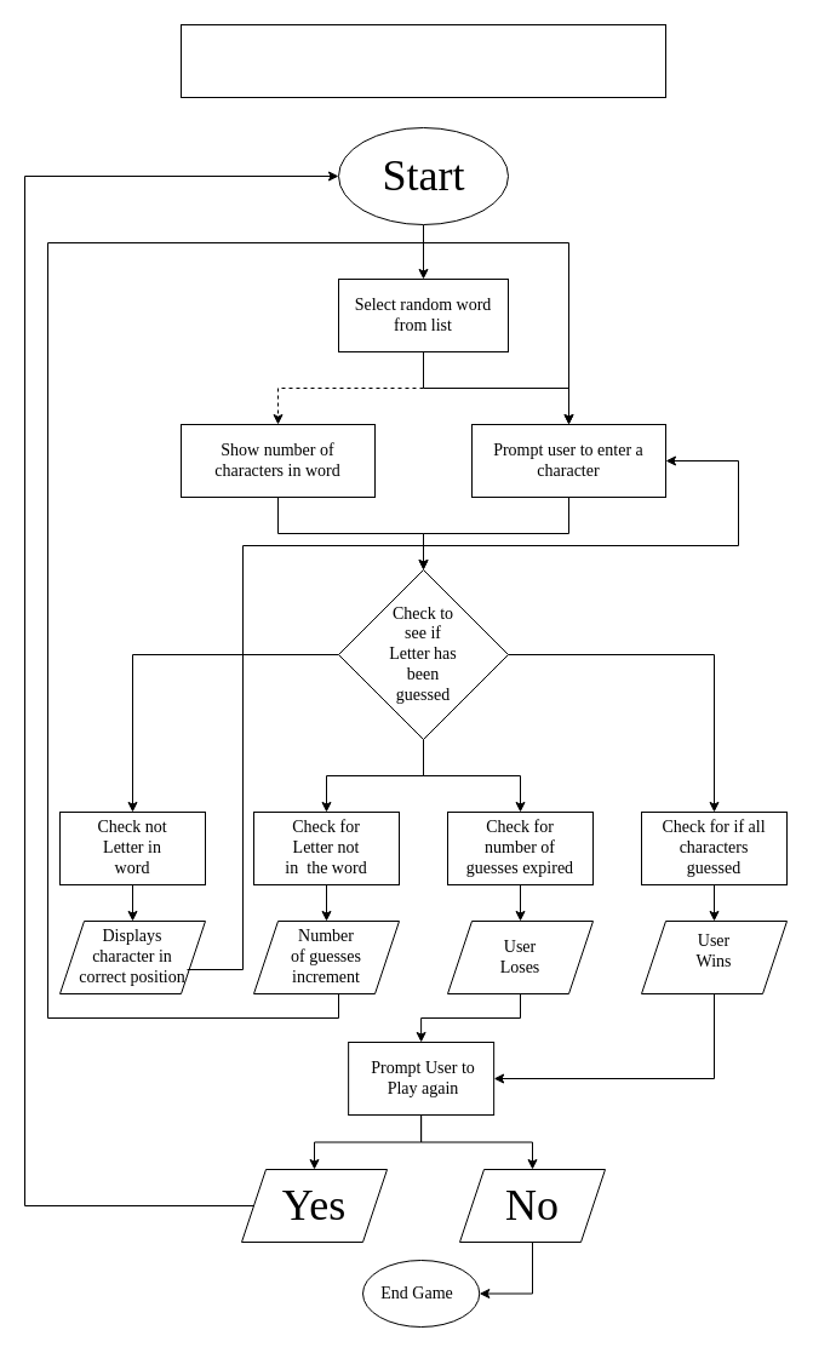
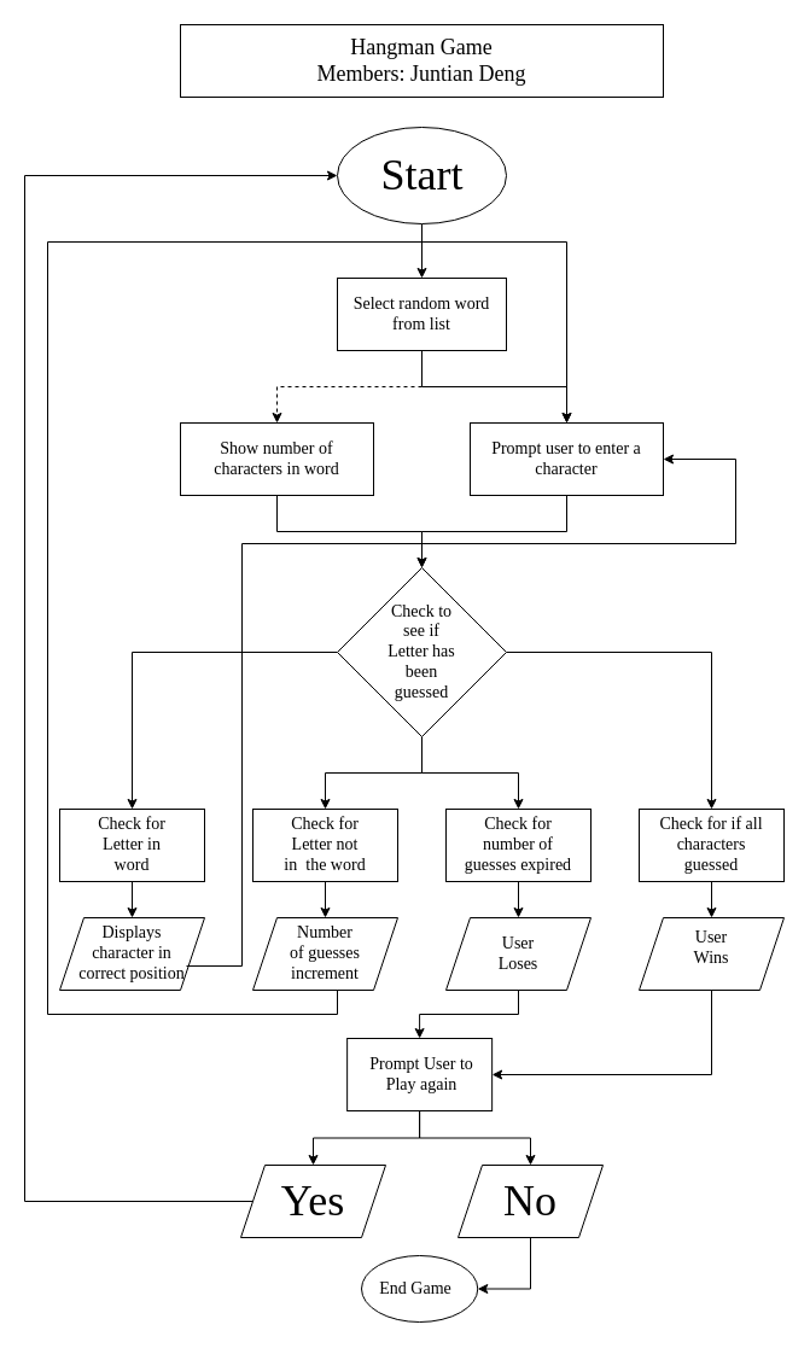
  <mxCell id="0" />
  <mxCell id="1" parent="0" />
  <mxCell id="2" style="edgeStyle=orthogonalEdgeStyle;rounded=0;orthogonalLoop=1;jettySize=auto;html=1;entryX=0.5;entryY=0;entryDx=0;entryDy=0;" edge="1" parent="1" source="3" target="10"><mxGeometry relative="1" as="geometry" /></mxCell>
  <mxCell id="3" value="" style="ellipse;whiteSpace=wrap;html=1;" vertex="1" parent="1"><mxGeometry x="279" y="105" width="140" height="80" as="geometry" /></mxCell>
  <mxCell id="4" value="&lt;font style=&quot;font-size: 36px;&quot; face=&quot;Times New Roman&quot;&gt;Start&lt;/font&gt;" style="text;html=1;strokeColor=none;fillColor=none;align=center;verticalAlign=middle;whiteSpace=wrap;rounded=0;" vertex="1" parent="1"><mxGeometry x="292.75" y="130" width="112.5" height="30" as="geometry" /></mxCell>
  <mxCell id="5" value="" style="rounded=0;whiteSpace=wrap;html=1;" vertex="1" parent="1"><mxGeometry x="149" y="20" width="400" height="60" as="geometry" /></mxCell>
+ <mxCell id="6" value="&lt;font style=&quot;font-size: 18px;&quot; face=&quot;Times New Roman&quot;&gt;Hangman Game&lt;br&gt;Members: Juntian Deng&lt;/font&gt;" style="text;html=1;strokeColor=none;fillColor=none;align=center;verticalAlign=middle;whiteSpace=wrap;rounded=0;" vertex="1" parent="1"><mxGeometry x="149" y="20" width="400" height="60" as="geometry" /></mxCell>
  <mxCell id="7" value="" style="rounded=0;whiteSpace=wrap;html=1;" vertex="1" parent="1"><mxGeometry x="279" y="230" width="140" height="60" as="geometry" /></mxCell>
  <mxCell id="8" style="edgeStyle=orthogonalEdgeStyle;rounded=0;orthogonalLoop=1;jettySize=auto;html=1;entryX=0.5;entryY=0;entryDx=0;entryDy=0;dashed=1;" edge="1" parent="1" source="10" target="13"><mxGeometry relative="1" as="geometry" /></mxCell>
  <mxCell id="9" style="edgeStyle=orthogonalEdgeStyle;rounded=0;orthogonalLoop=1;jettySize=auto;html=1;exitX=0.5;exitY=1;exitDx=0;exitDy=0;entryX=0.5;entryY=0;entryDx=0;entryDy=0;" edge="1" parent="1" source="10" target="15"><mxGeometry relative="1" as="geometry" /></mxCell>
  <mxCell id="10" value="&lt;font style=&quot;font-size: 14px;&quot; face=&quot;Times New Roman&quot;&gt;Select random word from list&lt;/font&gt;" style="text;html=1;strokeColor=none;fillColor=none;align=center;verticalAlign=middle;whiteSpace=wrap;rounded=0;" vertex="1" parent="1"><mxGeometry x="279" y="230" width="140" height="60" as="geometry" /></mxCell>
  <mxCell id="11" value="" style="rounded=0;whiteSpace=wrap;html=1;" vertex="1" parent="1"><mxGeometry x="149" y="350" width="160" height="60" as="geometry" /></mxCell>
  <mxCell id="12" style="edgeStyle=orthogonalEdgeStyle;rounded=0;orthogonalLoop=1;jettySize=auto;html=1;entryX=0.5;entryY=0;entryDx=0;entryDy=0;" edge="1" parent="1" source="13" target="20"><mxGeometry relative="1" as="geometry" /></mxCell>
  <mxCell id="13" value="&lt;font face=&quot;Times New Roman&quot; style=&quot;font-size: 14px;&quot;&gt;Show number of characters in word&lt;/font&gt;" style="text;html=1;strokeColor=none;fillColor=none;align=center;verticalAlign=middle;whiteSpace=wrap;rounded=0;" vertex="1" parent="1"><mxGeometry x="159" y="350" width="140" height="60" as="geometry" /></mxCell>
  <mxCell id="14" style="edgeStyle=orthogonalEdgeStyle;rounded=0;orthogonalLoop=1;jettySize=auto;html=1;entryX=0.5;entryY=0;entryDx=0;entryDy=0;" edge="1" parent="1" source="15" target="20"><mxGeometry relative="1" as="geometry" /></mxCell>
  <mxCell id="15" value="&lt;font style=&quot;font-size: 14px;&quot; face=&quot;Times New Roman&quot;&gt;Prompt user to enter a character&lt;/font&gt;" style="rounded=0;whiteSpace=wrap;html=1;" vertex="1" parent="1"><mxGeometry x="389" y="350" width="160" height="60" as="geometry" /></mxCell>
  <mxCell id="16" style="edgeStyle=orthogonalEdgeStyle;rounded=0;orthogonalLoop=1;jettySize=auto;html=1;entryX=0.5;entryY=0;entryDx=0;entryDy=0;" edge="1" parent="1" source="20" target="23"><mxGeometry relative="1" as="geometry" /></mxCell>
  <mxCell id="17" style="edgeStyle=orthogonalEdgeStyle;rounded=0;orthogonalLoop=1;jettySize=auto;html=1;exitX=0.5;exitY=1;exitDx=0;exitDy=0;entryX=0.5;entryY=0;entryDx=0;entryDy=0;" edge="1" parent="1" source="20" target="29"><mxGeometry relative="1" as="geometry" /></mxCell>
  <mxCell id="18" style="edgeStyle=orthogonalEdgeStyle;rounded=0;orthogonalLoop=1;jettySize=auto;html=1;entryX=0.5;entryY=0;entryDx=0;entryDy=0;" edge="1" parent="1" source="20" target="27"><mxGeometry relative="1" as="geometry" /></mxCell>
  <mxCell id="19" style="edgeStyle=orthogonalEdgeStyle;rounded=0;orthogonalLoop=1;jettySize=auto;html=1;entryX=0.5;entryY=0;entryDx=0;entryDy=0;" edge="1" parent="1" source="20" target="25"><mxGeometry relative="1" as="geometry" /></mxCell>
  <mxCell id="20" value="" style="rhombus;whiteSpace=wrap;html=1;" vertex="1" parent="1"><mxGeometry x="279" y="470" width="140" height="140" as="geometry" /></mxCell>
  <mxCell id="21" value="&lt;font style=&quot;font-size: 14px;&quot; face=&quot;Times New Roman&quot;&gt;Check to see if Letter has been guessed&lt;/font&gt;" style="text;html=1;strokeColor=none;fillColor=none;align=center;verticalAlign=middle;whiteSpace=wrap;rounded=0;" vertex="1" parent="1"><mxGeometry x="319" y="525" width="60" height="30" as="geometry" /></mxCell>
  <mxCell id="22" style="edgeStyle=orthogonalEdgeStyle;rounded=0;orthogonalLoop=1;jettySize=auto;html=1;entryX=0.5;entryY=0;entryDx=0;entryDy=0;" edge="1" parent="1" source="23" target="40"><mxGeometry relative="1" as="geometry" /></mxCell>
  <mxCell id="23" value="" style="rounded=0;whiteSpace=wrap;html=1;" vertex="1" parent="1"><mxGeometry x="209" y="670" width="120" height="60" as="geometry" /></mxCell>
  <mxCell id="24" style="edgeStyle=orthogonalEdgeStyle;rounded=0;orthogonalLoop=1;jettySize=auto;html=1;entryX=0.5;entryY=0;entryDx=0;entryDy=0;" edge="1" parent="1" source="25" target="41"><mxGeometry relative="1" as="geometry" /></mxCell>
  <mxCell id="25" value="" style="rounded=0;whiteSpace=wrap;html=1;" vertex="1" parent="1"><mxGeometry x="49" y="670" width="120" height="60" as="geometry" /></mxCell>
  <mxCell id="26" style="edgeStyle=orthogonalEdgeStyle;rounded=0;orthogonalLoop=1;jettySize=auto;html=1;exitX=0.5;exitY=1;exitDx=0;exitDy=0;entryX=0.5;entryY=0;entryDx=0;entryDy=0;" edge="1" parent="1" source="27" target="35"><mxGeometry relative="1" as="geometry" /></mxCell>
  <mxCell id="27" value="" style="rounded=0;whiteSpace=wrap;html=1;" vertex="1" parent="1"><mxGeometry x="529" y="670" width="120" height="60" as="geometry" /></mxCell>
  <mxCell id="28" style="edgeStyle=orthogonalEdgeStyle;rounded=0;orthogonalLoop=1;jettySize=auto;html=1;exitX=0.5;exitY=1;exitDx=0;exitDy=0;entryX=0.5;entryY=0;entryDx=0;entryDy=0;" edge="1" parent="1" source="29" target="38"><mxGeometry relative="1" as="geometry" /></mxCell>
  <mxCell id="29" value="" style="rounded=0;whiteSpace=wrap;html=1;" vertex="1" parent="1"><mxGeometry x="369" y="670" width="120" height="60" as="geometry" /></mxCell>
- <mxCell id="30" value="&lt;font face=&quot;Times New Roman&quot; style=&quot;font-size: 14px;&quot;&gt;Check not Letter in word&lt;/font&gt;" style="text;html=1;strokeColor=none;fillColor=none;align=center;verticalAlign=middle;whiteSpace=wrap;rounded=0;" vertex="1" parent="1"><mxGeometry x="79" y="685" width="60" height="30" as="geometry" /></mxCell>
+ <mxCell id="30" value="&lt;font face=&quot;Times New Roman&quot; style=&quot;font-size: 14px;&quot;&gt;Check for Letter in word&lt;/font&gt;" style="text;html=1;strokeColor=none;fillColor=none;align=center;verticalAlign=middle;whiteSpace=wrap;rounded=0;" vertex="1" parent="1"><mxGeometry x="79" y="685" width="60" height="30" as="geometry" /></mxCell>
  <mxCell id="31" value="&lt;font face=&quot;Times New Roman&quot; style=&quot;font-size: 14px;&quot;&gt;Check for Letter not in&amp;nbsp; the word&lt;/font&gt;" style="text;html=1;strokeColor=none;fillColor=none;align=center;verticalAlign=middle;whiteSpace=wrap;rounded=0;" vertex="1" parent="1"><mxGeometry x="234" y="685" width="70" height="30" as="geometry" /></mxCell>
  <mxCell id="32" value="&lt;font style=&quot;font-size: 14px;&quot; face=&quot;Times New Roman&quot;&gt;Check for number of guesses expired&lt;/font&gt;" style="text;html=1;strokeColor=none;fillColor=none;align=center;verticalAlign=middle;whiteSpace=wrap;rounded=0;" vertex="1" parent="1"><mxGeometry x="379" y="685" width="100" height="30" as="geometry" /></mxCell>
  <mxCell id="33" value="&lt;font style=&quot;font-size: 14px;&quot; face=&quot;Times New Roman&quot;&gt;Check for if all characters guessed&lt;/font&gt;" style="text;html=1;strokeColor=none;fillColor=none;align=center;verticalAlign=middle;whiteSpace=wrap;rounded=0;" vertex="1" parent="1"><mxGeometry x="544" y="685" width="90" height="30" as="geometry" /></mxCell>
  <mxCell id="34" style="edgeStyle=orthogonalEdgeStyle;rounded=0;orthogonalLoop=1;jettySize=auto;html=1;entryX=1;entryY=0.5;entryDx=0;entryDy=0;" edge="1" parent="1" source="35" target="48"><mxGeometry relative="1" as="geometry"><mxPoint x="589" y="930" as="targetPoint" /><Array as="points"><mxPoint x="589" y="890" /></Array></mxGeometry></mxCell>
  <mxCell id="35" value="" style="shape=parallelogram;perimeter=parallelogramPerimeter;whiteSpace=wrap;html=1;fixedSize=1;" vertex="1" parent="1"><mxGeometry x="529" y="760" width="120" height="60" as="geometry" /></mxCell>
  <mxCell id="36" value="&lt;font face=&quot;Times New Roman&quot; style=&quot;font-size: 14px;&quot;&gt;User Wins&lt;/font&gt;" style="text;html=1;strokeColor=none;fillColor=none;align=center;verticalAlign=middle;whiteSpace=wrap;rounded=0;" vertex="1" parent="1"><mxGeometry x="559" y="770" width="60" height="30" as="geometry" /></mxCell>
  <mxCell id="37" style="edgeStyle=orthogonalEdgeStyle;rounded=0;orthogonalLoop=1;jettySize=auto;html=1;exitX=0.5;exitY=1;exitDx=0;exitDy=0;entryX=0.5;entryY=0;entryDx=0;entryDy=0;" edge="1" parent="1" source="38" target="48"><mxGeometry relative="1" as="geometry" /></mxCell>
  <mxCell id="38" value="" style="shape=parallelogram;perimeter=parallelogramPerimeter;whiteSpace=wrap;html=1;fixedSize=1;" vertex="1" parent="1"><mxGeometry x="369" y="760" width="120" height="60" as="geometry" /></mxCell>
  <mxCell id="39" style="edgeStyle=orthogonalEdgeStyle;rounded=0;orthogonalLoop=1;jettySize=auto;html=1;entryX=0.5;entryY=0;entryDx=0;entryDy=0;" edge="1" parent="1" target="15"><mxGeometry relative="1" as="geometry"><mxPoint x="469" y="340" as="targetPoint" /><mxPoint x="279" y="820" as="sourcePoint" /><Array as="points"><mxPoint x="279" y="840" /><mxPoint x="39" y="840" /><mxPoint x="39" y="200" /><mxPoint x="469" y="200" /></Array></mxGeometry></mxCell>
  <mxCell id="40" value="" style="shape=parallelogram;perimeter=parallelogramPerimeter;whiteSpace=wrap;html=1;fixedSize=1;" vertex="1" parent="1"><mxGeometry x="209" y="760" width="120" height="60" as="geometry" /></mxCell>
  <mxCell id="41" value="" style="shape=parallelogram;perimeter=parallelogramPerimeter;whiteSpace=wrap;html=1;fixedSize=1;" vertex="1" parent="1"><mxGeometry x="49" y="760" width="120" height="60" as="geometry" /></mxCell>
  <mxCell id="42" value="&lt;font face=&quot;Times New Roman&quot; style=&quot;font-size: 14px;&quot;&gt;User Loses&lt;/font&gt;" style="text;html=1;strokeColor=none;fillColor=none;align=center;verticalAlign=middle;whiteSpace=wrap;rounded=0;" vertex="1" parent="1"><mxGeometry x="399" y="775" width="60" height="30" as="geometry" /></mxCell>
  <mxCell id="43" value="&lt;font face=&quot;Times New Roman&quot;&gt;&lt;span style=&quot;font-size: 14px;&quot;&gt;Number of guesses increment&lt;/span&gt;&lt;/font&gt;" style="text;html=1;strokeColor=none;fillColor=none;align=center;verticalAlign=middle;whiteSpace=wrap;rounded=0;" vertex="1" parent="1"><mxGeometry x="239" y="775" width="60" height="30" as="geometry" /></mxCell>
  <mxCell id="44" style="edgeStyle=orthogonalEdgeStyle;rounded=0;orthogonalLoop=1;jettySize=auto;html=1;entryX=1;entryY=0.5;entryDx=0;entryDy=0;" edge="1" parent="1" target="15"><mxGeometry relative="1" as="geometry"><mxPoint x="609" y="380" as="targetPoint" /><mxPoint x="154" y="800" as="sourcePoint" /><Array as="points"><mxPoint x="200" y="800" /><mxPoint x="200" y="450" /><mxPoint x="609" y="450" /><mxPoint x="609" y="380" /></Array></mxGeometry></mxCell>
  <mxCell id="45" value="&lt;font face=&quot;Times New Roman&quot;&gt;&lt;span style=&quot;font-size: 14px;&quot;&gt;Displays character in correct position&lt;/span&gt;&lt;/font&gt;" style="text;html=1;strokeColor=none;fillColor=none;align=center;verticalAlign=middle;whiteSpace=wrap;rounded=0;" vertex="1" parent="1"><mxGeometry x="64" y="775" width="90" height="30" as="geometry" /></mxCell>
  <mxCell id="46" style="edgeStyle=orthogonalEdgeStyle;rounded=0;orthogonalLoop=1;jettySize=auto;html=1;entryX=0.5;entryY=0;entryDx=0;entryDy=0;" edge="1" parent="1" source="48" target="51"><mxGeometry relative="1" as="geometry" /></mxCell>
  <mxCell id="47" style="edgeStyle=orthogonalEdgeStyle;rounded=0;orthogonalLoop=1;jettySize=auto;html=1;entryX=0.5;entryY=0;entryDx=0;entryDy=0;" edge="1" parent="1" source="48" target="53"><mxGeometry relative="1" as="geometry" /></mxCell>
  <mxCell id="48" value="" style="rounded=0;whiteSpace=wrap;html=1;" vertex="1" parent="1"><mxGeometry x="287.13" y="860" width="120" height="60" as="geometry" /></mxCell>
  <mxCell id="49" value="&lt;font face=&quot;Times New Roman&quot; style=&quot;font-size: 14px;&quot;&gt;Prompt User to Play again&lt;/font&gt;" style="text;html=1;strokeColor=none;fillColor=none;align=center;verticalAlign=middle;whiteSpace=wrap;rounded=0;" vertex="1" parent="1"><mxGeometry x="299" y="875" width="100" height="30" as="geometry" /></mxCell>
  <mxCell id="50" style="edgeStyle=orthogonalEdgeStyle;rounded=0;orthogonalLoop=1;jettySize=auto;html=1;entryX=0;entryY=0.5;entryDx=0;entryDy=0;" edge="1" parent="1" source="51" target="3"><mxGeometry relative="1" as="geometry"><mxPoint x="19" y="120" as="targetPoint" /><Array as="points"><mxPoint x="20" y="995" /><mxPoint x="20" y="145" /></Array></mxGeometry></mxCell>
  <mxCell id="51" value="" style="shape=parallelogram;perimeter=parallelogramPerimeter;whiteSpace=wrap;html=1;fixedSize=1;" vertex="1" parent="1"><mxGeometry x="199" y="965" width="120" height="60" as="geometry" /></mxCell>
  <mxCell id="52" style="edgeStyle=orthogonalEdgeStyle;rounded=0;orthogonalLoop=1;jettySize=auto;html=1;entryX=1;entryY=0.5;entryDx=0;entryDy=0;" edge="1" parent="1" source="53" target="56"><mxGeometry relative="1" as="geometry"><mxPoint x="439" y="1070" as="targetPoint" /></mxGeometry></mxCell>
  <mxCell id="53" value="" style="shape=parallelogram;perimeter=parallelogramPerimeter;whiteSpace=wrap;html=1;fixedSize=1;" vertex="1" parent="1"><mxGeometry x="379" y="965" width="120" height="60" as="geometry" /></mxCell>
  <mxCell id="54" value="&lt;font style=&quot;font-size: 36px;&quot; face=&quot;Times New Roman&quot;&gt;Yes&lt;/font&gt;" style="text;html=1;strokeColor=none;fillColor=none;align=center;verticalAlign=middle;whiteSpace=wrap;rounded=0;" vertex="1" parent="1"><mxGeometry x="229" y="980" width="60" height="30" as="geometry" /></mxCell>
  <mxCell id="55" value="&lt;font style=&quot;font-size: 36px;&quot; face=&quot;Times New Roman&quot;&gt;No&lt;/font&gt;" style="text;html=1;strokeColor=none;fillColor=none;align=center;verticalAlign=middle;whiteSpace=wrap;rounded=0;" vertex="1" parent="1"><mxGeometry x="409" y="980" width="60" height="30" as="geometry" /></mxCell>
  <mxCell id="56" value="" style="ellipse;whiteSpace=wrap;html=1;" vertex="1" parent="1"><mxGeometry x="299" y="1040" width="96.25" height="55" as="geometry" /></mxCell>
  <mxCell id="57" value="&lt;font style=&quot;font-size: 14px;&quot; face=&quot;Times New Roman&quot;&gt;End Game&lt;/font&gt;" style="text;html=1;strokeColor=none;fillColor=none;align=center;verticalAlign=middle;whiteSpace=wrap;rounded=0;" vertex="1" parent="1"><mxGeometry x="305.25" y="1052.5" width="78.13" height="30" as="geometry" /></mxCell>
